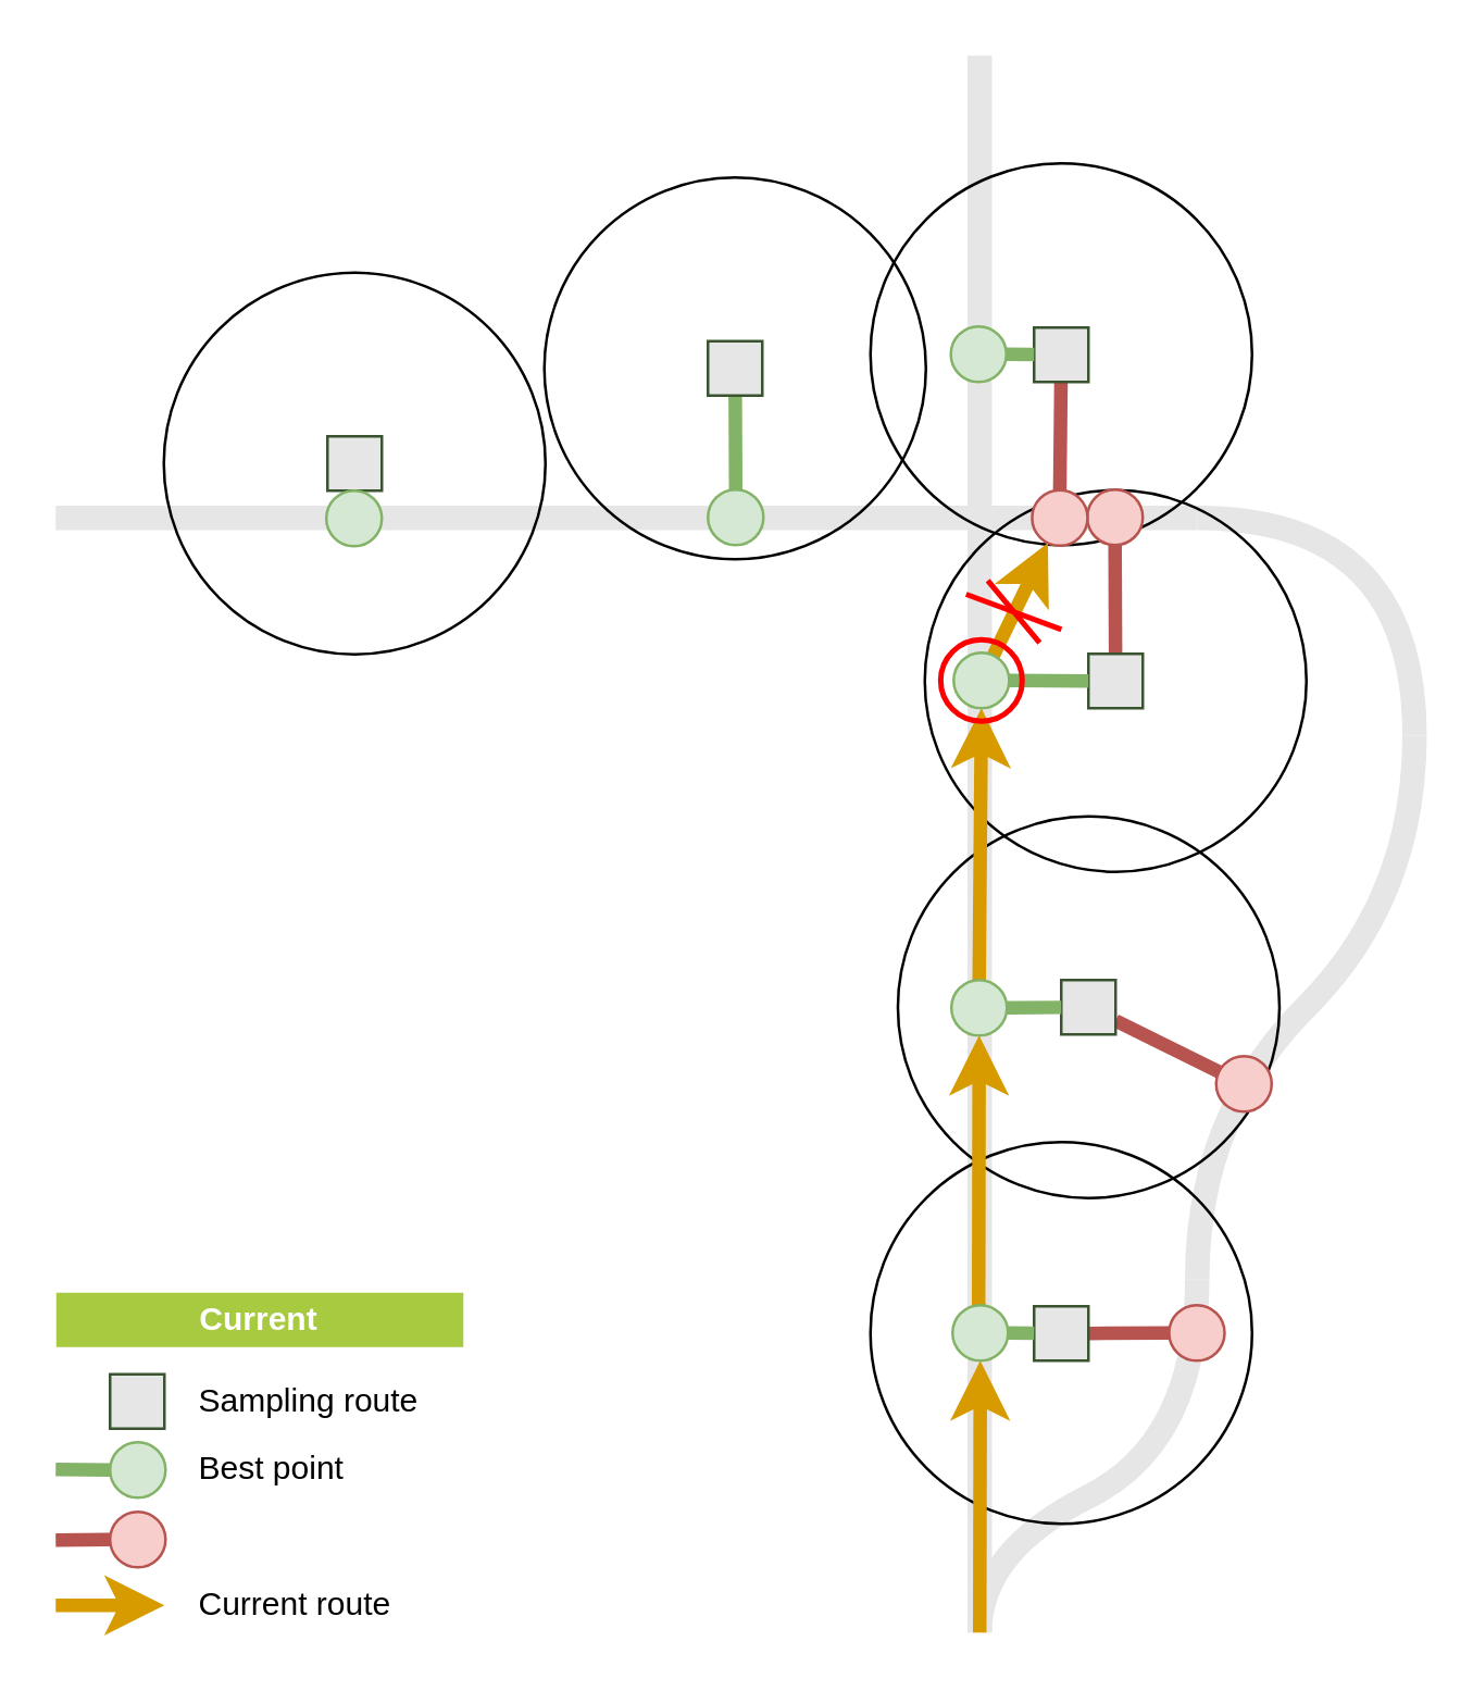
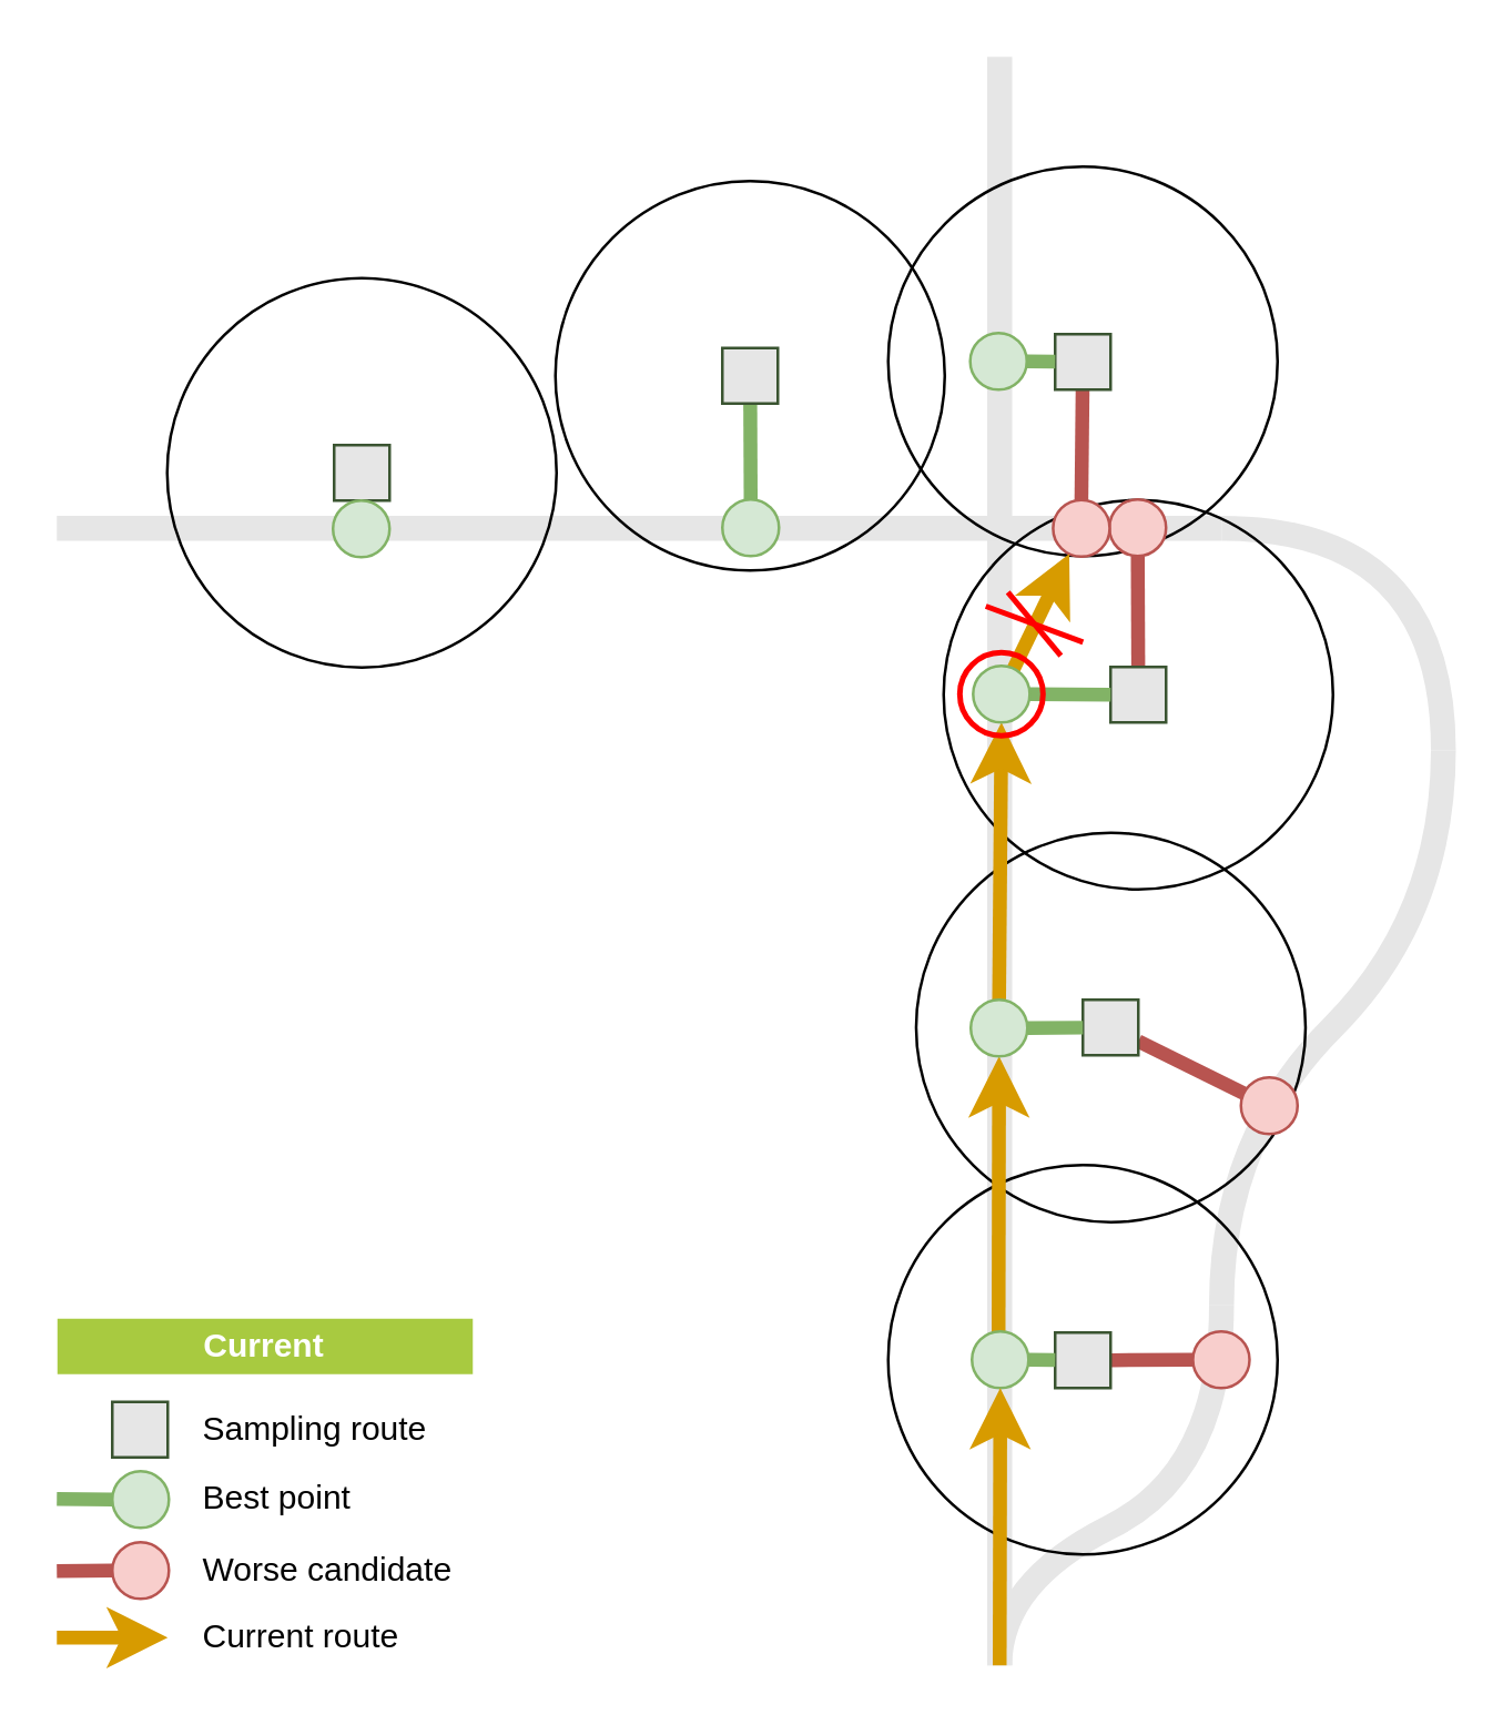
  <mxCell id="0" />
  <mxCell id="1" parent="0" />
  <mxCell id="2" value="" style="group" parent="1" vertex="1" connectable="0"><mxGeometry x="20" y="20" width="500" height="580" as="geometry" /></mxCell>
  <mxCell id="3" value="" style="endArrow=none;html=1;strokeWidth=9;fillColor=#76608a;strokeColor=#E6E6E6;" parent="2" edge="1"><mxGeometry width="50" height="50" relative="1" as="geometry"><mxPoint x="340" y="580" as="sourcePoint" /><mxPoint x="340" as="targetPoint" /></mxGeometry></mxCell>
  <mxCell id="4" value="" style="curved=1;endArrow=none;html=1;strokeWidth=9;fillColor=#76608a;endFill=0;strokeColor=#E6E6E6;" parent="2" edge="1"><mxGeometry width="50" height="50" relative="1" as="geometry"><mxPoint x="420" y="450" as="sourcePoint" /><mxPoint x="500" y="250" as="targetPoint" /><Array as="points"><mxPoint x="420" y="390" /><mxPoint x="500" y="310" /></Array></mxGeometry></mxCell>
  <mxCell id="5" value="" style="curved=1;endArrow=none;html=1;strokeWidth=9;fillColor=#76608a;endFill=0;strokeColor=#E6E6E6;" parent="2" edge="1"><mxGeometry width="50" height="50" relative="1" as="geometry"><mxPoint x="500" y="250" as="sourcePoint" /><mxPoint x="420" y="170" as="targetPoint" /><Array as="points"><mxPoint x="500" y="170" /></Array></mxGeometry></mxCell>
  <mxCell id="6" value="" style="endArrow=none;html=1;strokeWidth=9;fillColor=#76608a;strokeColor=#E6E6E6;" parent="2" edge="1"><mxGeometry width="50" height="50" relative="1" as="geometry"><mxPoint y="170" as="sourcePoint" /><mxPoint x="420" y="170" as="targetPoint" /></mxGeometry></mxCell>
  <mxCell id="7" value="" style="endArrow=none;html=1;strokeWidth=9;fillColor=#76608a;strokeColor=#E6E6E6;curved=1;" parent="1" edge="1"><mxGeometry width="50" height="50" relative="1" as="geometry"><mxPoint x="360" y="600" as="sourcePoint" /><mxPoint x="440" y="470" as="targetPoint" /><Array as="points"><mxPoint x="360" y="570" /><mxPoint x="440" y="530" /></Array></mxGeometry></mxCell>
  <mxCell id="8" value="" style="ellipse;whiteSpace=wrap;html=1;aspect=fixed;fillColor=none;" parent="1" vertex="1"><mxGeometry x="199.8" y="64.79" width="140.41" height="140.41" as="geometry" /></mxCell>
  <mxCell id="9" value="" style="ellipse;whiteSpace=wrap;html=1;aspect=fixed;fillColor=none;" parent="1" vertex="1"><mxGeometry x="319.79" y="419.59" width="140.41" height="140.41" as="geometry" /></mxCell>
  <mxCell id="10" value="" style="ellipse;whiteSpace=wrap;html=1;aspect=fixed;fillColor=none;" parent="1" vertex="1"><mxGeometry x="329.89" y="299.79" width="140.41" height="140.41" as="geometry" /></mxCell>
  <mxCell id="11" value="" style="ellipse;whiteSpace=wrap;html=1;aspect=fixed;fillColor=none;" parent="1" vertex="1"><mxGeometry x="339.79" y="179.79" width="140.41" height="140.41" as="geometry" /></mxCell>
  <mxCell id="12" value="" style="ellipse;whiteSpace=wrap;html=1;aspect=fixed;fillColor=none;" parent="1" vertex="1"><mxGeometry x="319.79" y="59.58" width="140.41" height="140.41" as="geometry" /></mxCell>
  <mxCell id="13" value="" style="ellipse;whiteSpace=wrap;html=1;aspect=fixed;fillColor=none;" parent="1" vertex="1"><mxGeometry x="59.8" y="99.79" width="140.41" height="140.41" as="geometry" /></mxCell>
  <mxCell id="14" style="edgeStyle=none;orthogonalLoop=1;jettySize=auto;html=1;endArrow=none;strokeWidth=5;fillColor=#76608a;strokeColor=#B85450;" parent="1" source="15" target="25" edge="1"><mxGeometry relative="1" as="geometry" /></mxCell>
  <mxCell id="15" value="" style="whiteSpace=wrap;html=1;rounded=0;shadow=0;strokeWidth=1;fontSize=24;align=right;strokeColor=#3A5431;fillColor=#E6E6E6;" parent="1" vertex="1"><mxGeometry x="380" y="480" width="20" height="20" as="geometry" /></mxCell>
  <mxCell id="16" style="edgeStyle=none;orthogonalLoop=1;jettySize=auto;html=1;endArrow=none;strokeColor=#B85450;strokeWidth=5;fillColor=#76608a;" parent="1" source="17" target="33" edge="1"><mxGeometry relative="1" as="geometry" /></mxCell>
  <mxCell id="17" value="" style="whiteSpace=wrap;html=1;rounded=0;shadow=0;strokeWidth=1;fontSize=24;align=right;strokeColor=#3A5431;fillColor=#E6E6E6;" parent="1" vertex="1"><mxGeometry x="390" y="360" width="20" height="20" as="geometry" /></mxCell>
  <mxCell id="18" style="edgeStyle=none;orthogonalLoop=1;jettySize=auto;html=1;endArrow=none;strokeColor=#B85450;strokeWidth=5;fillColor=#76608a;" parent="1" source="19" target="27" edge="1"><mxGeometry relative="1" as="geometry" /></mxCell>
  <mxCell id="19" value="" style="whiteSpace=wrap;html=1;rounded=0;shadow=0;strokeWidth=1;fontSize=24;align=right;strokeColor=#3A5431;fillColor=#E6E6E6;" parent="1" vertex="1"><mxGeometry x="400" y="240" width="20" height="20" as="geometry" /></mxCell>
  <mxCell id="20" style="edgeStyle=none;orthogonalLoop=1;jettySize=auto;html=1;endArrow=none;strokeColor=#B85450;strokeWidth=5;fillColor=#76608a;" parent="1" source="21" target="34" edge="1"><mxGeometry relative="1" as="geometry" /></mxCell>
  <mxCell id="21" value="" style="whiteSpace=wrap;html=1;rounded=0;shadow=0;strokeWidth=1;fontSize=24;align=right;strokeColor=#3A5431;fillColor=#E6E6E6;" parent="1" vertex="1"><mxGeometry x="380" y="120" width="20" height="20" as="geometry" /></mxCell>
  <mxCell id="22" style="edgeStyle=none;orthogonalLoop=1;jettySize=auto;html=1;endArrow=none;strokeColor=#82B366;strokeWidth=5;fillColor=#76608a;" parent="1" source="23" target="31" edge="1"><mxGeometry relative="1" as="geometry" /></mxCell>
  <mxCell id="23" value="" style="whiteSpace=wrap;html=1;rounded=0;shadow=0;strokeWidth=1;fontSize=24;align=right;strokeColor=#3A5431;fillColor=#E6E6E6;" parent="1" vertex="1"><mxGeometry x="260" y="125" width="20" height="20" as="geometry" /></mxCell>
  <mxCell id="24" value="" style="whiteSpace=wrap;html=1;rounded=0;shadow=0;strokeWidth=1;fontSize=24;align=right;strokeColor=#3A5431;fillColor=#E6E6E6;" parent="1" vertex="1"><mxGeometry x="120" y="160" width="20" height="20" as="geometry" /></mxCell>
  <mxCell id="25" value="" style="ellipse;whiteSpace=wrap;html=1;aspect=fixed;fillColor=#f8cecc;strokeColor=#b85450;rotation=0;" parent="1" vertex="1"><mxGeometry x="429.68" y="479.58" width="20.42" height="20.42" as="geometry" /></mxCell>
  <mxCell id="26" style="edgeStyle=none;orthogonalLoop=1;jettySize=auto;html=1;endArrow=none;strokeColor=#82B366;strokeWidth=5;fillColor=#76608a;" parent="1" source="39" target="17" edge="1"><mxGeometry relative="1" as="geometry" /></mxCell>
  <mxCell id="27" value="" style="ellipse;whiteSpace=wrap;html=1;aspect=fixed;fillColor=#f8cecc;strokeColor=#b85450;rotation=0;" parent="1" vertex="1"><mxGeometry x="399.58" y="179.57" width="20.42" height="20.42" as="geometry" /></mxCell>
  <mxCell id="28" style="edgeStyle=none;orthogonalLoop=1;jettySize=auto;html=1;endArrow=none;strokeColor=#82B366;strokeWidth=5;fillColor=#76608a;" parent="1" source="41" target="19" edge="1"><mxGeometry relative="1" as="geometry" /></mxCell>
  <mxCell id="29" style="edgeStyle=none;orthogonalLoop=1;jettySize=auto;html=1;endArrow=none;strokeColor=#82B366;strokeWidth=5;fillColor=#76608a;" parent="1" source="30" target="21" edge="1"><mxGeometry relative="1" as="geometry" /></mxCell>
  <mxCell id="30" value="" style="ellipse;whiteSpace=wrap;html=1;aspect=fixed;fillColor=#d5e8d4;strokeColor=#82b366;rotation=0;" parent="1" vertex="1"><mxGeometry x="349.37" y="119.58" width="20.42" height="20.42" as="geometry" /></mxCell>
  <mxCell id="31" value="" style="ellipse;whiteSpace=wrap;html=1;aspect=fixed;fillColor=#d5e8d4;strokeColor=#82b366;rotation=0;" parent="1" vertex="1"><mxGeometry x="260" y="179.58" width="20.42" height="20.42" as="geometry" /></mxCell>
  <mxCell id="32" value="" style="ellipse;whiteSpace=wrap;html=1;aspect=fixed;fillColor=#d5e8d4;strokeColor=#82b366;rotation=0;" parent="1" vertex="1"><mxGeometry x="119.58" y="180" width="20.42" height="20.42" as="geometry" /></mxCell>
  <mxCell id="33" value="" style="ellipse;whiteSpace=wrap;html=1;aspect=fixed;fillColor=#f8cecc;strokeColor=#b85450;rotation=0;" parent="1" vertex="1"><mxGeometry x="447" y="388" width="20.42" height="20.42" as="geometry" /></mxCell>
  <mxCell id="34" value="" style="ellipse;whiteSpace=wrap;html=1;aspect=fixed;fillColor=#f8cecc;strokeColor=#b85450;rotation=0;" parent="1" vertex="1"><mxGeometry x="379.26" y="179.79" width="20.42" height="20.42" as="geometry" /></mxCell>
  <mxCell id="35" value="" style="endArrow=none;html=1;strokeWidth=5;fillColor=#76608a;strokeColor=#82B366;" parent="1" source="37" target="15" edge="1"><mxGeometry width="50" height="50" relative="1" as="geometry"><mxPoint x="560" y="470" as="sourcePoint" /><mxPoint x="610" y="420" as="targetPoint" /></mxGeometry></mxCell>
  <mxCell id="36" value="" style="endArrow=classic;html=1;strokeWidth=5;strokeColor=#D79B00;rounded=0;exitX=0.469;exitY=0.51;exitDx=0;exitDy=0;exitPerimeter=0;" parent="1" source="37" target="39" edge="1"><mxGeometry width="50" height="50" relative="1" as="geometry"><mxPoint x="360" y="600" as="sourcePoint" /><mxPoint x="750" y="70" as="targetPoint" /></mxGeometry></mxCell>
  <mxCell id="37" value="" style="ellipse;whiteSpace=wrap;html=1;aspect=fixed;fillColor=#d5e8d4;strokeColor=#82b366;rotation=0;" parent="1" vertex="1"><mxGeometry x="350" y="479.58" width="20.42" height="20.42" as="geometry" /></mxCell>
  <mxCell id="38" style="edgeStyle=none;rounded=0;orthogonalLoop=1;jettySize=auto;html=1;strokeColor=#D79B00;strokeWidth=5;" parent="1" source="39" target="41" edge="1"><mxGeometry relative="1" as="geometry" /></mxCell>
  <mxCell id="39" value="" style="ellipse;whiteSpace=wrap;html=1;aspect=fixed;fillColor=#d5e8d4;strokeColor=#82b366;rotation=0;" parent="1" vertex="1"><mxGeometry x="349.58" y="360" width="20.42" height="20.42" as="geometry" /></mxCell>
  <mxCell id="40" style="edgeStyle=none;rounded=0;orthogonalLoop=1;jettySize=auto;html=1;strokeColor=#D79B00;strokeWidth=5;" parent="1" source="41" target="34" edge="1"><mxGeometry relative="1" as="geometry" /></mxCell>
  <mxCell id="41" value="" style="ellipse;whiteSpace=wrap;html=1;aspect=fixed;fillColor=#d5e8d4;strokeColor=#82b366;rotation=0;" parent="1" vertex="1"><mxGeometry x="350.42" y="239.58" width="20.42" height="20.42" as="geometry" /></mxCell>
  <mxCell id="42" value="" style="endArrow=none;html=1;strokeWidth=2;fontColor=#82B366;strokeColor=#FF0000;exitX=0.165;exitY=0.237;exitDx=0;exitDy=0;exitPerimeter=0;entryX=0.301;entryY=0.4;entryDx=0;entryDy=0;entryPerimeter=0;" parent="1" edge="1"><mxGeometry width="50" height="50" relative="1" as="geometry"><mxPoint x="362.958" y="213.067" as="sourcePoint" /><mxPoint x="382.053" y="235.954" as="targetPoint" /></mxGeometry></mxCell>
  <mxCell id="43" value="" style="endArrow=none;html=1;strokeWidth=2;fontColor=#82B366;strokeColor=#FF0000;exitX=0.756;exitY=0.593;exitDx=0;exitDy=0;exitPerimeter=0;" parent="1" edge="1"><mxGeometry width="50" height="50" relative="1" as="geometry"><mxPoint x="355" y="218.093" as="sourcePoint" /><mxPoint x="390.05" y="231.04" as="targetPoint" /></mxGeometry></mxCell>
  <mxCell id="44" value="&lt;b&gt;Current&lt;/b&gt;" style="text;html=1;strokeColor=none;align=center;verticalAlign=middle;whiteSpace=wrap;rounded=0;fillColor=#a8ca40;fontColor=#FFFFFF;" parent="1" vertex="1"><mxGeometry x="20.21" y="475" width="149.79" height="20" as="geometry" /></mxCell>
  <mxCell id="45" value="Best point" style="text;html=1;strokeColor=none;fillColor=none;align=left;verticalAlign=middle;whiteSpace=wrap;rounded=0;" parent="1" vertex="1"><mxGeometry x="70.63" y="530" width="89.37" height="20" as="geometry" /></mxCell>
  <mxCell id="46" value="" style="curved=1;html=1;strokeColor=#B85450;fontColor=#000000;fontSize=11;rounded=1;strokeWidth=5;fillColor=#76608a;endArrow=none;" parent="1" target="53" edge="1"><mxGeometry width="50" height="50" relative="1" as="geometry"><mxPoint x="20" y="566" as="sourcePoint" /><mxPoint x="-80" y="96" as="targetPoint" /><Array as="points" /></mxGeometry></mxCell>
+ <mxCell id="47" value="&lt;span style=&quot;text-align: right&quot;&gt;Worse candidate&lt;/span&gt;" style="text;html=1;strokeColor=none;fillColor=none;align=left;verticalAlign=middle;whiteSpace=wrap;rounded=0;" parent="1" vertex="1"><mxGeometry x="70.63" y="556" width="99.37" height="20" as="geometry" /></mxCell>
  <mxCell id="48" value="" style="endArrow=none;html=1;strokeWidth=5;fillColor=#76608a;strokeColor=#82B366;" parent="1" source="51" edge="1"><mxGeometry width="50" height="50" relative="1" as="geometry"><mxPoint x="-80" y="70" as="sourcePoint" /><mxPoint x="20" y="540" as="targetPoint" /></mxGeometry></mxCell>
  <mxCell id="49" value="" style="curved=1;html=1;strokeColor=#D79B00;fontColor=#000000;fontSize=11;rounded=0;strokeWidth=5;" parent="1" edge="1"><mxGeometry width="50" height="50" relative="1" as="geometry"><mxPoint x="20" y="590" as="sourcePoint" /><mxPoint x="60" y="590" as="targetPoint" /><Array as="points" /></mxGeometry></mxCell>
  <mxCell id="50" value="&lt;span style=&quot;text-align: right&quot;&gt;Current route&lt;/span&gt;" style="text;html=1;strokeColor=none;fillColor=none;align=left;verticalAlign=middle;whiteSpace=wrap;rounded=0;" parent="1" vertex="1"><mxGeometry x="70.63" y="580" width="99.37" height="20" as="geometry" /></mxCell>
  <mxCell id="51" value="" style="ellipse;whiteSpace=wrap;html=1;aspect=fixed;fillColor=#d5e8d4;strokeColor=#82b366;rotation=0;" parent="1" vertex="1"><mxGeometry x="40" y="530" width="20.42" height="20.42" as="geometry" /></mxCell>
  <mxCell id="52" value="" style="endArrow=none;html=1;strokeWidth=5;fillColor=#76608a;strokeColor=#82B366;" parent="1" target="51" edge="1"><mxGeometry width="50" height="50" relative="1" as="geometry"><mxPoint x="60" y="540" as="sourcePoint" /><mxPoint y="70" as="targetPoint" x="-120" /></mxGeometry></mxCell>
  <mxCell id="53" value="" style="ellipse;whiteSpace=wrap;html=1;aspect=fixed;fillColor=#f8cecc;strokeColor=#b85450;rotation=0;" parent="1" vertex="1"><mxGeometry x="40" y="555.58" width="20.42" height="20.42" as="geometry" /></mxCell>
  <mxCell id="54" value="" style="whiteSpace=wrap;html=1;rounded=0;shadow=0;strokeWidth=1;fontSize=24;align=right;strokeColor=#3A5431;fillColor=#E6E6E6;" parent="1" vertex="1"><mxGeometry x="40" y="505" width="20" height="20" as="geometry" /></mxCell>
  <mxCell id="55" value="Sampling route" style="text;html=1;strokeColor=none;fillColor=none;align=left;verticalAlign=middle;whiteSpace=wrap;rounded=0;" parent="1" vertex="1"><mxGeometry x="70.63" y="505" width="89.37" height="20" as="geometry" /></mxCell>
  <mxCell id="56" value="" style="endArrow=none;html=1;strokeWidth=5;fillColor=#76608a;strokeColor=#82B366;" parent="1" edge="1"><mxGeometry width="50" height="50" relative="1" as="geometry"><mxPoint x="60" y="515" as="sourcePoint" /><mxPoint x="60.42" y="515.21" as="targetPoint" /></mxGeometry></mxCell>
  <mxCell id="57" value="" style="endArrow=classic;html=1;strokeWidth=5;strokeColor=#D79B00;rounded=0;" parent="1" edge="1"><mxGeometry width="50" height="50" relative="1" as="geometry"><mxPoint x="360" y="600" as="sourcePoint" /><mxPoint x="360.21" y="500" as="targetPoint" /></mxGeometry></mxCell>
  <mxCell id="58" value="" style="ellipse;whiteSpace=wrap;html=1;aspect=fixed;rotation=0;rounded=0;shadow=0;fontSize=24;align=right;strokeWidth=2;fillColor=none;strokeColor=#FF0000;" parent="1" vertex="1"><mxGeometry x="345.63" y="234.79" width="30" height="30" as="geometry" /></mxCell>
